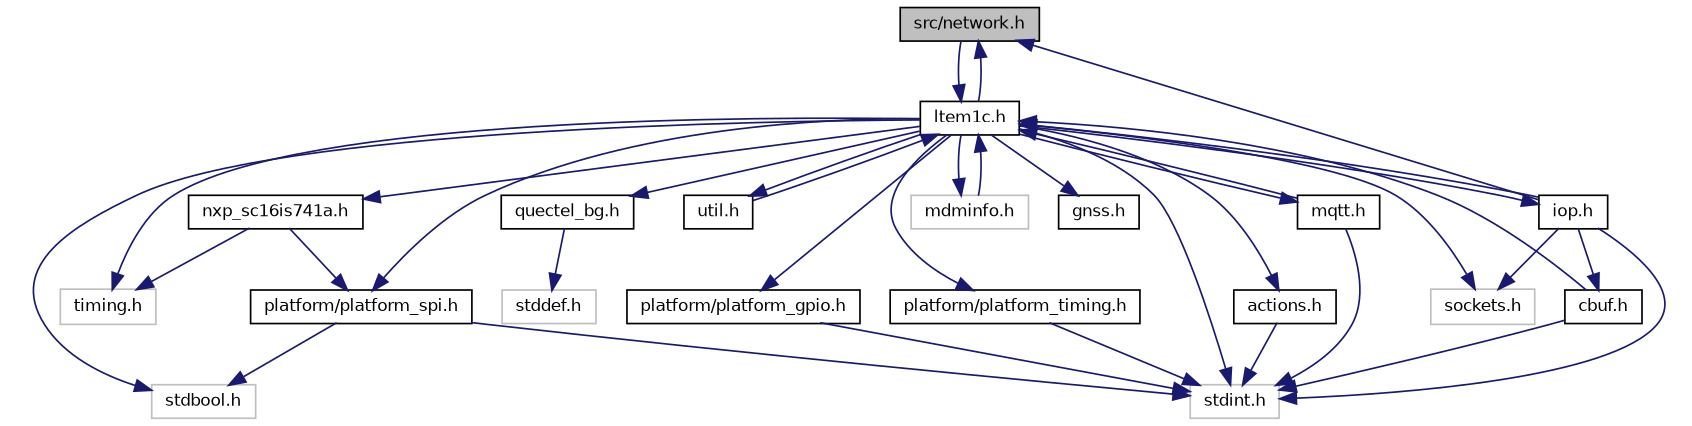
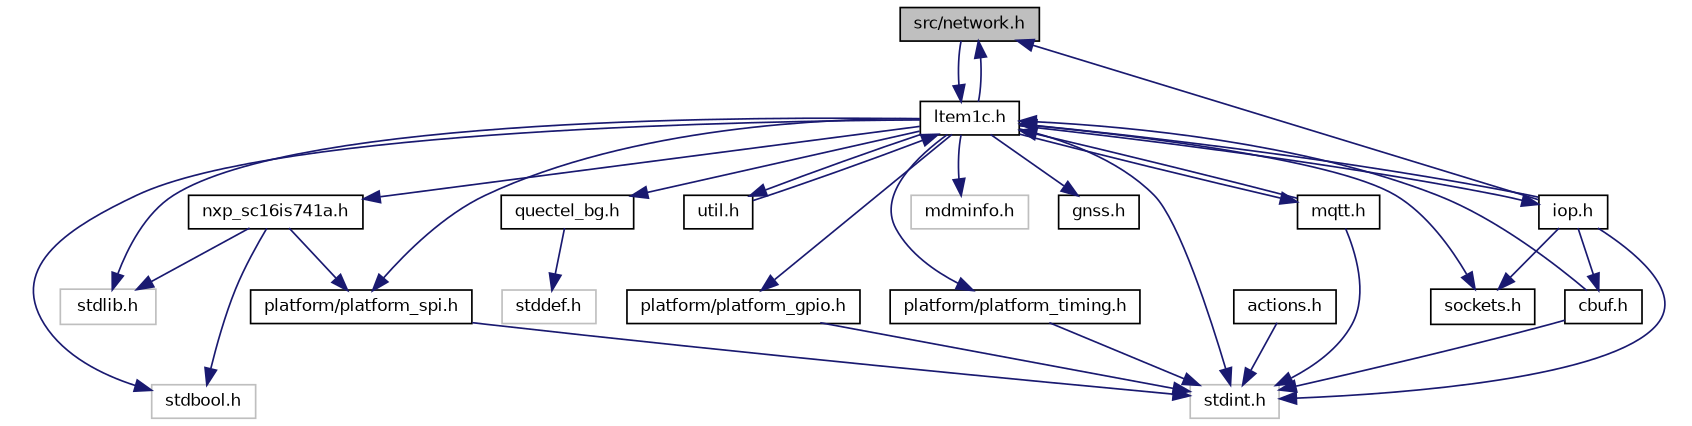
  digraph {
    node [color=black fillcolor=white fontname=Helvetica fontsize=10 shape=record style=filled]
    edge [color=midnightblue fontname=Helvetica fontsize=10 labelfontname=Helvetica labelfontsize=10 style=solid]
    n1 [fillcolor=grey75 fontcolor=black height=0.2 label="src/network.h" width=0.4]
    n2 [height=0.2 label="ltem1c.h" width=0.4]
    n3 [color=grey75 height=0.2 label="stdint.h" width=0.4]
-   n4 [color=grey75 height=0.2 label="timing.h" width=0.4]
+   n4 [color=grey75 height=0.2 label="stdlib.h" width=0.4]
    n5 [color=grey75 height=0.2 label="stdbool.h" width=0.4]
    n6 [height=0.2 label="platform/platform_gpio.h" width=0.4]
    n7 [height=0.2 label="platform/platform_timing.h" width=0.4]
    n8 [height=0.2 label="platform/platform_spi.h" width=0.4]
    n9 [height=0.2 label="nxp_sc16is741a.h" width=0.4]
    n10 [height=0.2 label="quectel_bg.h" width=0.4]
    n11 [height=0.2 label="util.h" width=0.4]
    n12 [height=0.2 label="iop.h" width=0.4]
-   n13 [color=grey75 height=0.2 label="sockets.h" width=0.4]
+   n13 [height=0.2 label="sockets.h" width=0.4]
    n14 [height=0.2 label="actions.h" width=0.4]
    n15 [color=grey75 height=0.2 label="mdminfo.h" width=0.4]
    n16 [height=0.2 label="gnss.h" width=0.4]
    n17 [height=0.2 label="mqtt.h" width=0.4]
    n18 [color=grey75 height=0.2 label="stddef.h" width=0.4]
    n19 [height=0.2 label="cbuf.h" width=0.4]
    n1 -> n2
    n2 -> n1
    n2 -> n3
    n2 -> n4
    n2 -> n5
    n2 -> n6
    n2 -> n7
    n2 -> n8
    n2 -> n9
    n2 -> n10
    n2 -> n11
    n2 -> n12
    n2 -> n13
-   n2 -> n14
    n2 -> n15
    n2 -> n16
    n2 -> n17
    n6 -> n3
    n7 -> n3
    n8 -> n3
    n9 -> n4
-   n8 -> n5
+   n9 -> n5
    n9 -> n8
    n10 -> n18
    n11 -> n2
    n12 -> n1
    n12 -> n2
    n12 -> n3
    n12 -> n13
    n12 -> n19
    n14 -> n3
-   n15 -> n2
    n17 -> n2
    n17 -> n3
    n19 -> n2
    n19 -> n3
  }
